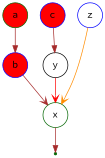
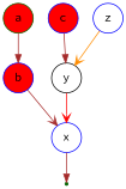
  digraph {
    fontname="Source Code Pro"
    node [color=blue fontname="Source Code Pro" shape=circle fillcolor=red style=filled]
    edge [arrowhead=vee color=brown fontname="Source Code Pro"]
    null [color=darkgreen shape=point fillcolor="" style=""]
    b
    a [color=darkgreen]
-   x [color=darkgreen fillcolor=white]
+   x [fillcolor=white]
    c
    y [color=black fillcolor=white]
    z [fillcolor=white]
    b -> x
    a -> b [arrowhead=normal]
    x -> null [arrowhead=normal]
    c -> y [arrowhead=normal]
    y -> x [color=red]
-   z -> x [color=darkorange]
+   z -> y [color=darkorange]
  }
